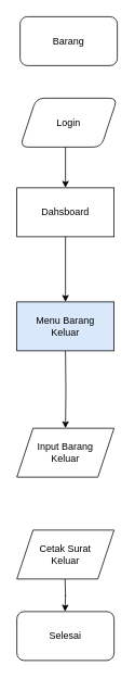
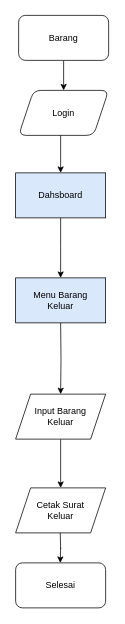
  <mxCell id="0" />
  <mxCell id="1" parent="0" />
+ <mxCell id="2" value="" style="edgeStyle=orthogonalEdgeStyle;rounded=0;orthogonalLoop=1;jettySize=auto;html=1;" parent="1" source="3" target="4" edge="1"><mxGeometry relative="1" as="geometry" /></mxCell>
  <mxCell id="3" value="Barang" style="rounded=1;whiteSpace=wrap;html=1;" parent="1" vertex="1"><mxGeometry x="24" y="20" width="120" height="60" as="geometry" /></mxCell>
  <mxCell id="4" value="Login" style="shape=parallelogram;perimeter=parallelogramPerimeter;whiteSpace=wrap;html=1;fixedSize=1;rounded=1;" parent="1" vertex="1"><mxGeometry x="24" y="120" width="120" height="60" as="geometry" /></mxCell>
  <mxCell id="5" value="" style="endArrow=classic;html=1;rounded=0;" parent="1" edge="1"><mxGeometry width="50" height="50" relative="1" as="geometry"><mxPoint x="80" y="180" as="sourcePoint" /><mxPoint x="80" y="230" as="targetPoint" /></mxGeometry></mxCell>
  <mxCell id="6" value="" style="edgeStyle=orthogonalEdgeStyle;rounded=0;orthogonalLoop=1;jettySize=auto;html=1;" parent="1" source="7" edge="1"><mxGeometry relative="1" as="geometry"><mxPoint x="80" y="370" as="targetPoint" /></mxGeometry></mxCell>
- <mxCell id="7" value="Dahsboard" style="rounded=0;whiteSpace=wrap;html=1;" parent="1" vertex="1"><mxGeometry x="20" y="230" width="120" height="60" as="geometry" /></mxCell>
+ <mxCell id="7" value="Dahsboard" style="rounded=0;whiteSpace=wrap;html=1;fillColor=#dae8fc;" parent="1" vertex="1"><mxGeometry x="20" y="230" width="120" height="60" as="geometry" /></mxCell>
  <mxCell id="8" value="" style="edgeStyle=orthogonalEdgeStyle;rounded=0;orthogonalLoop=1;jettySize=auto;html=1;" edge="1" parent="1" target="10"><mxGeometry relative="1" as="geometry"><mxPoint x="80" y="430" as="sourcePoint" /></mxGeometry></mxCell>
+ <mxCell id="9" value="" style="edgeStyle=orthogonalEdgeStyle;rounded=0;orthogonalLoop=1;jettySize=auto;html=1;" edge="1" parent="1" source="10" target="12"><mxGeometry relative="1" as="geometry" /></mxCell>
  <mxCell id="10" value="Input Barang&lt;div&gt;Keluar&lt;/div&gt;" style="shape=parallelogram;perimeter=parallelogramPerimeter;whiteSpace=wrap;html=1;fixedSize=1;rounded=0;" vertex="1" parent="1"><mxGeometry x="20" y="525" width="120" height="60" as="geometry" /></mxCell>
  <mxCell id="11" value="Menu Barang&lt;div&gt;Keluar&lt;/div&gt;" style="rounded=0;whiteSpace=wrap;html=1;fillColor=#dae8fc;" vertex="1" parent="1"><mxGeometry x="20" y="370" width="120" height="60" as="geometry" /></mxCell>
  <mxCell id="12" value="&lt;span style=&quot;background-color: initial;&quot;&gt;Cetak Surat&lt;/span&gt;&lt;div&gt;&lt;span style=&quot;background-color: initial;&quot;&gt;Keluar&lt;/span&gt;&lt;/div&gt;" style="shape=parallelogram;perimeter=parallelogramPerimeter;whiteSpace=wrap;html=1;fixedSize=1;rounded=0;" vertex="1" parent="1"><mxGeometry x="20" y="650" width="120" height="60" as="geometry" /></mxCell>
  <mxCell id="13" value="" style="edgeStyle=orthogonalEdgeStyle;rounded=0;orthogonalLoop=1;jettySize=auto;html=1;" edge="1" parent="1"><mxGeometry relative="1" as="geometry"><mxPoint x="79.5" y="710" as="sourcePoint" /><mxPoint x="79.5" y="750" as="targetPoint" /></mxGeometry></mxCell>
  <mxCell id="14" value="Selesai" style="rounded=1;whiteSpace=wrap;html=1;" vertex="1" parent="1"><mxGeometry x="20" y="750" width="120" height="60" as="geometry" /></mxCell>
